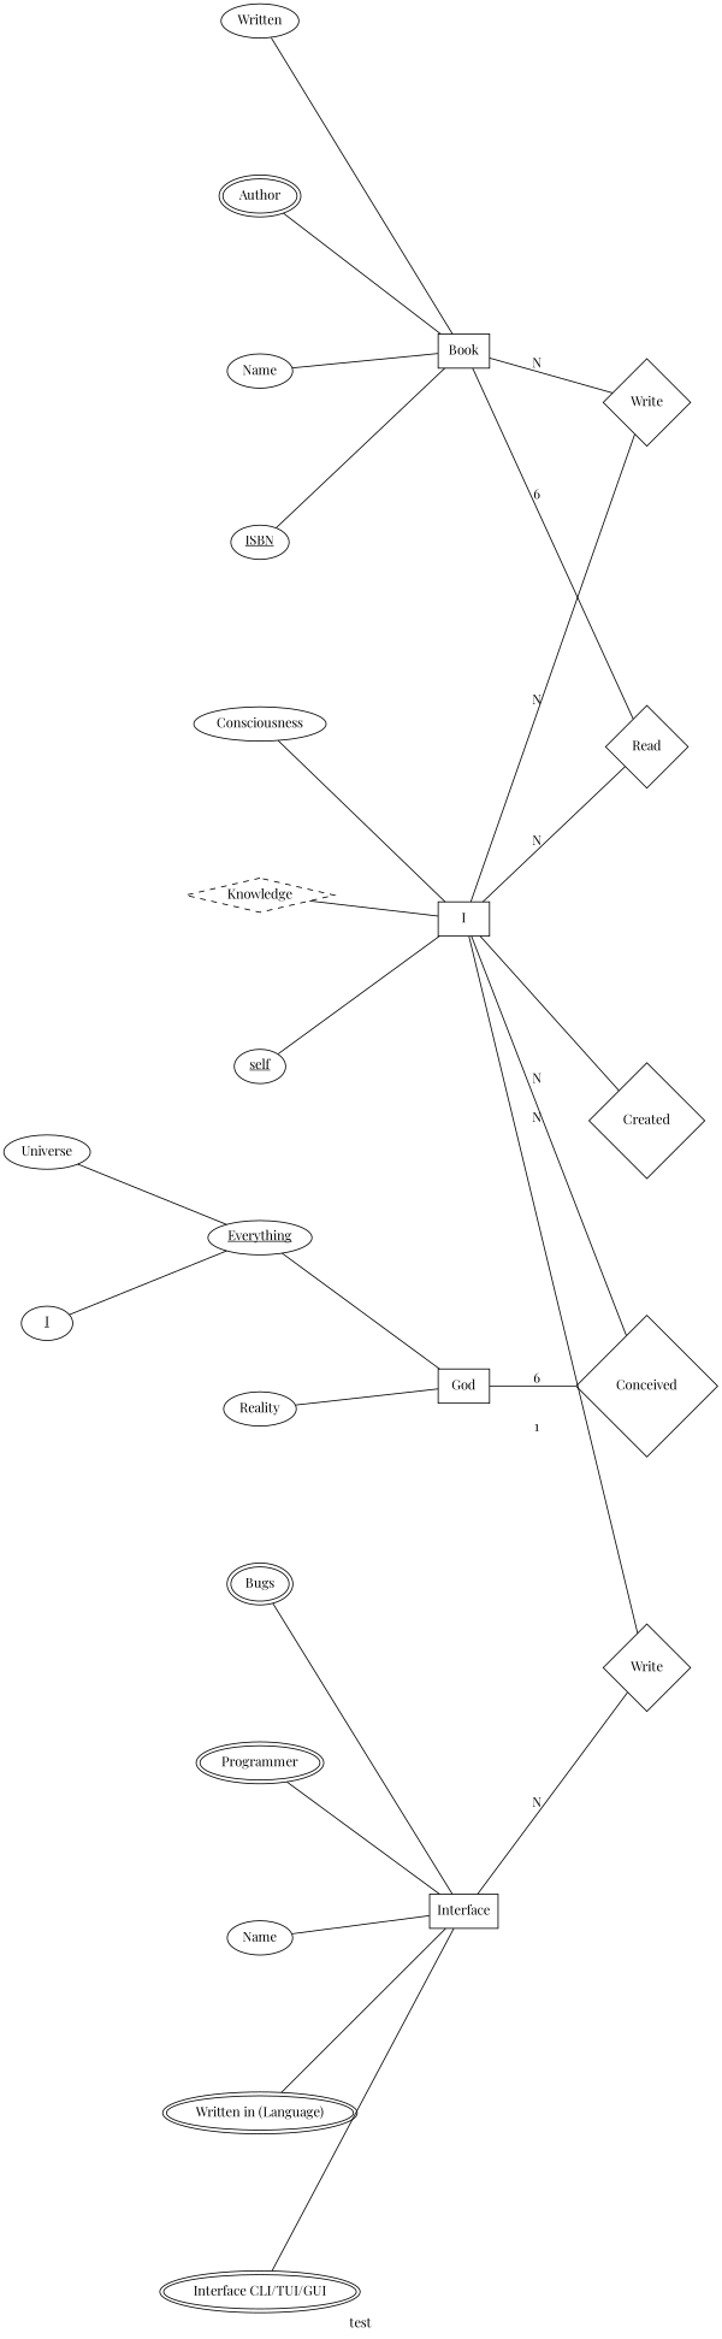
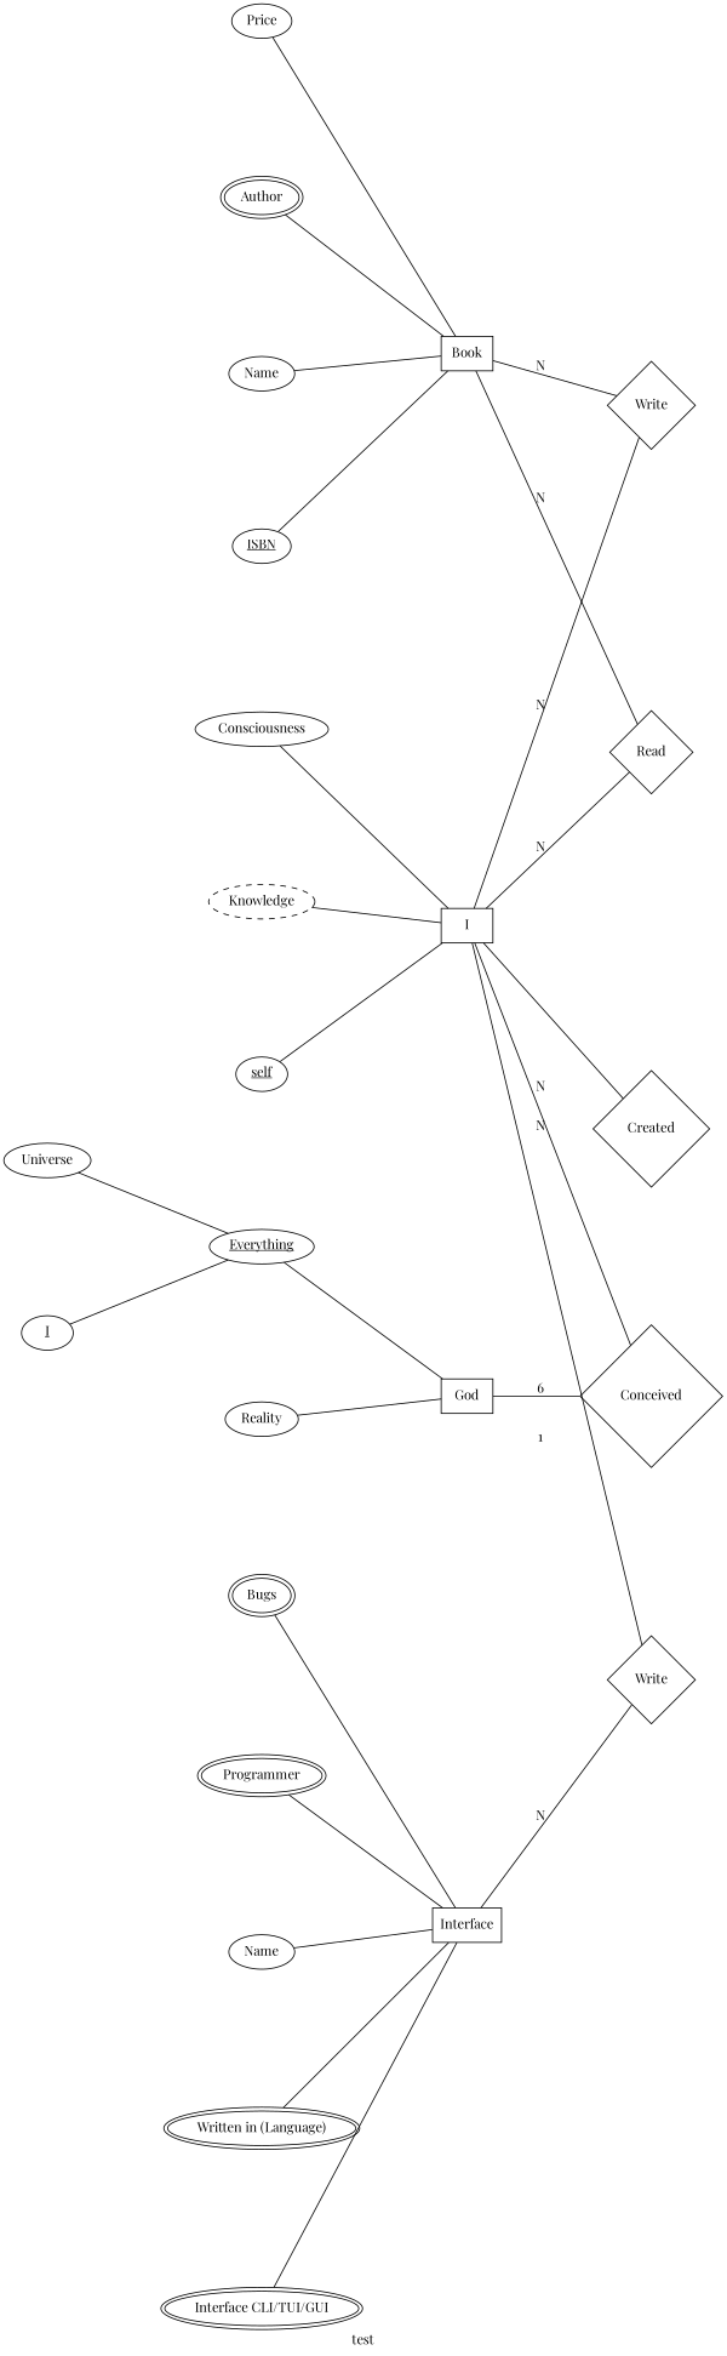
  graph {
    fontname="Playfair Display"
    label=test
    nodesep=2
    ordering=out
    rankdir=LR
    ranksep=1
    splines=false
    node [fontname="Playfair Display" fontsize=14]
    edge [fontname="Playfair Display" fontsize=14]
    n1 [label=Book shape=box]
    n2 [label=Write regular=1 shape=diamond]
    n3 [label=Read regular=1 shape=diamond]
    n4 [label=Name]
    n5 [label=<<u>ISBN</u>>]
-   n6 [label=Written]
+   n6 [label=Price]
    n7 [label=Author peripheries=2]
    n8 [label=God shape=box]
    n9 [label=Conceived regular=1 shape=diamond]
    n10 [label=Created regular=1 shape=diamond]
    n11 [label=<<u>Everything</u>>]
    n12 [label=Universe]
    n13 [label=<<u>I</u>>]
    n14 [label=Reality]
    n15 [label=I shape=box]
    n16 [label=Write regular=1 shape=diamond]
    n17 [label=Consciousness]
-   n18 [label=Knowledge style=dashed shape=diamond]
+   n18 [label=Knowledge style=dashed]
    n19 [label=<<u>self</u>>]
    n20 [label=Interface shape=box]
    n21 [label=Name]
    n22 [label="Written in (Language)" peripheries=2]
    n23 [label="Interface CLI/TUI/GUI" peripheries=2]
    n24 [label=Bugs peripheries=2]
    n25 [label=Programmer peripheries=2]
    n1 -- n2 [label=N]
-   n1 -- n3 [label=6]
+   n1 -- n3 [label=N]
    n4 -- n1
    n5 -- n1
    n6 -- n1
    n7 -- n1
    n8 -- n9 [label=6]
    n11 -- n8
    n12 -- n11
    n13 -- n11
    n14 -- n8
    n15 -- n2 [label=N]
    n15 -- n3 [label=N]
    n15 -- n9 [label=N]
    n15 -- n10 [label=N]
    n15 -- n16 [label=1]
    n17 -- n15
    n18 -- n15
    n19 -- n15
    n20 -- n16 [label=N]
    n21 -- n20
    n22 -- n20
    n23 -- n20
    n24 -- n20
    n25 -- n20
  }
